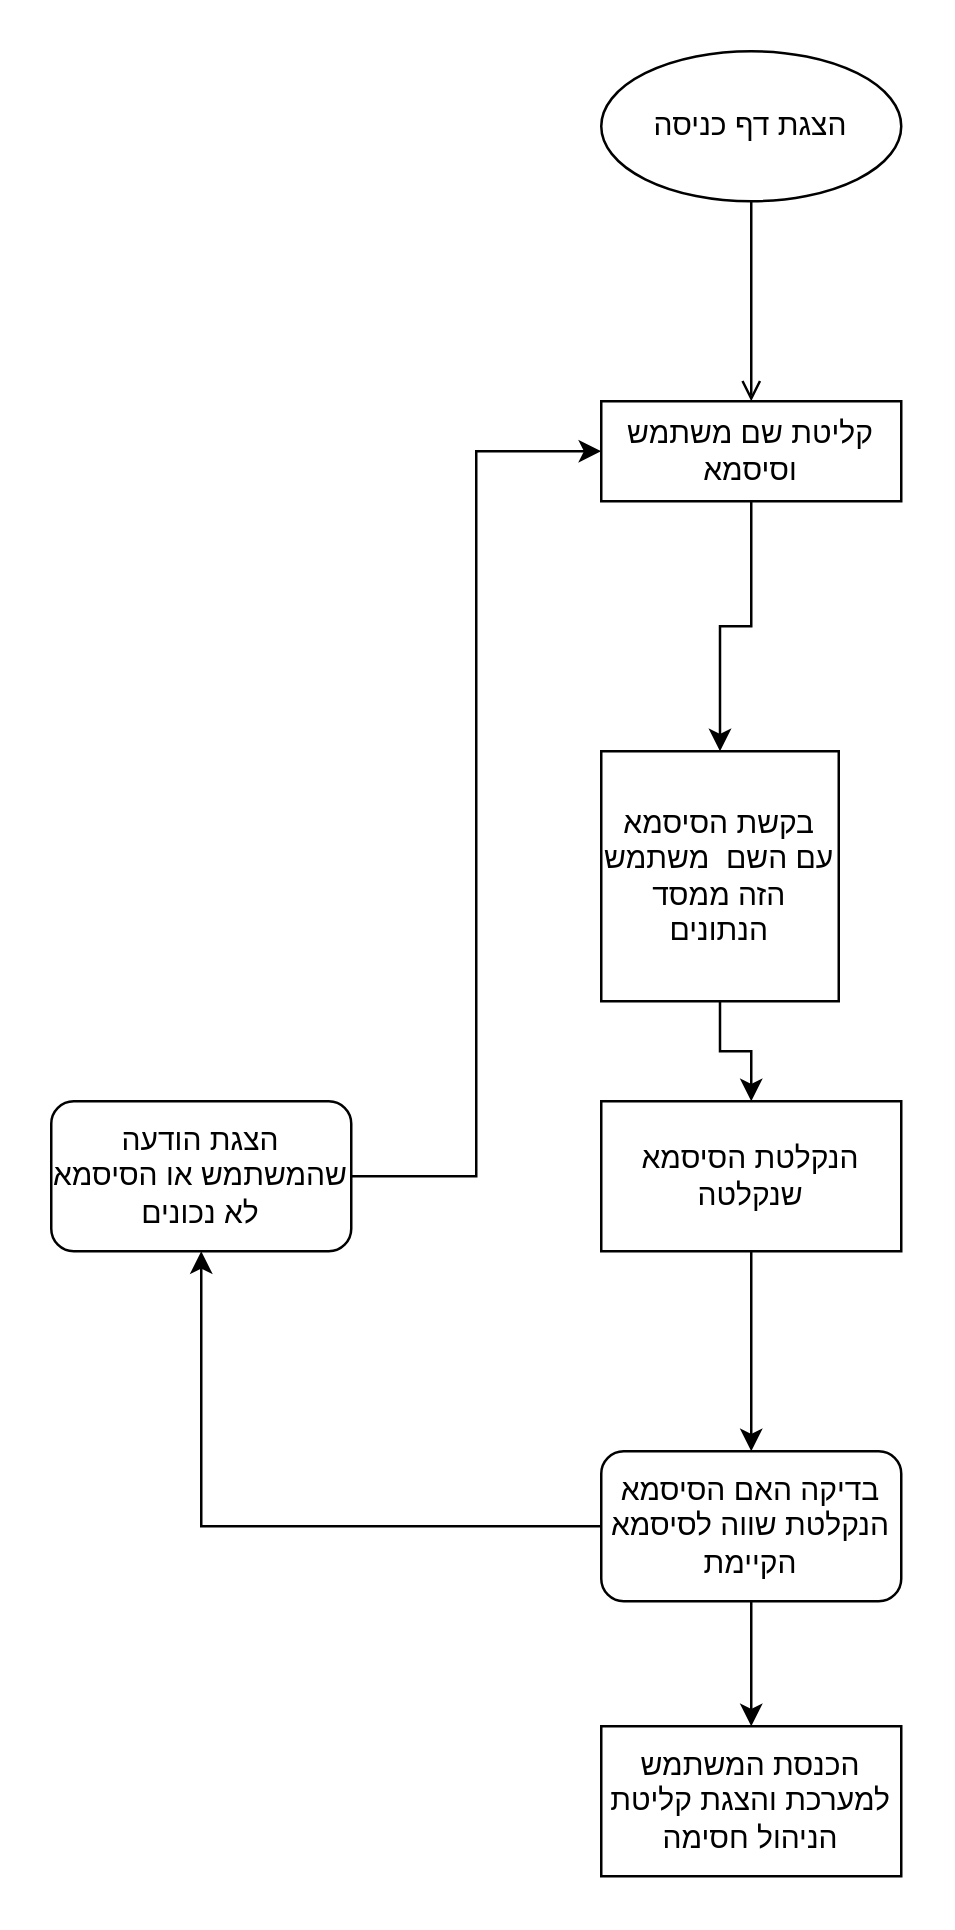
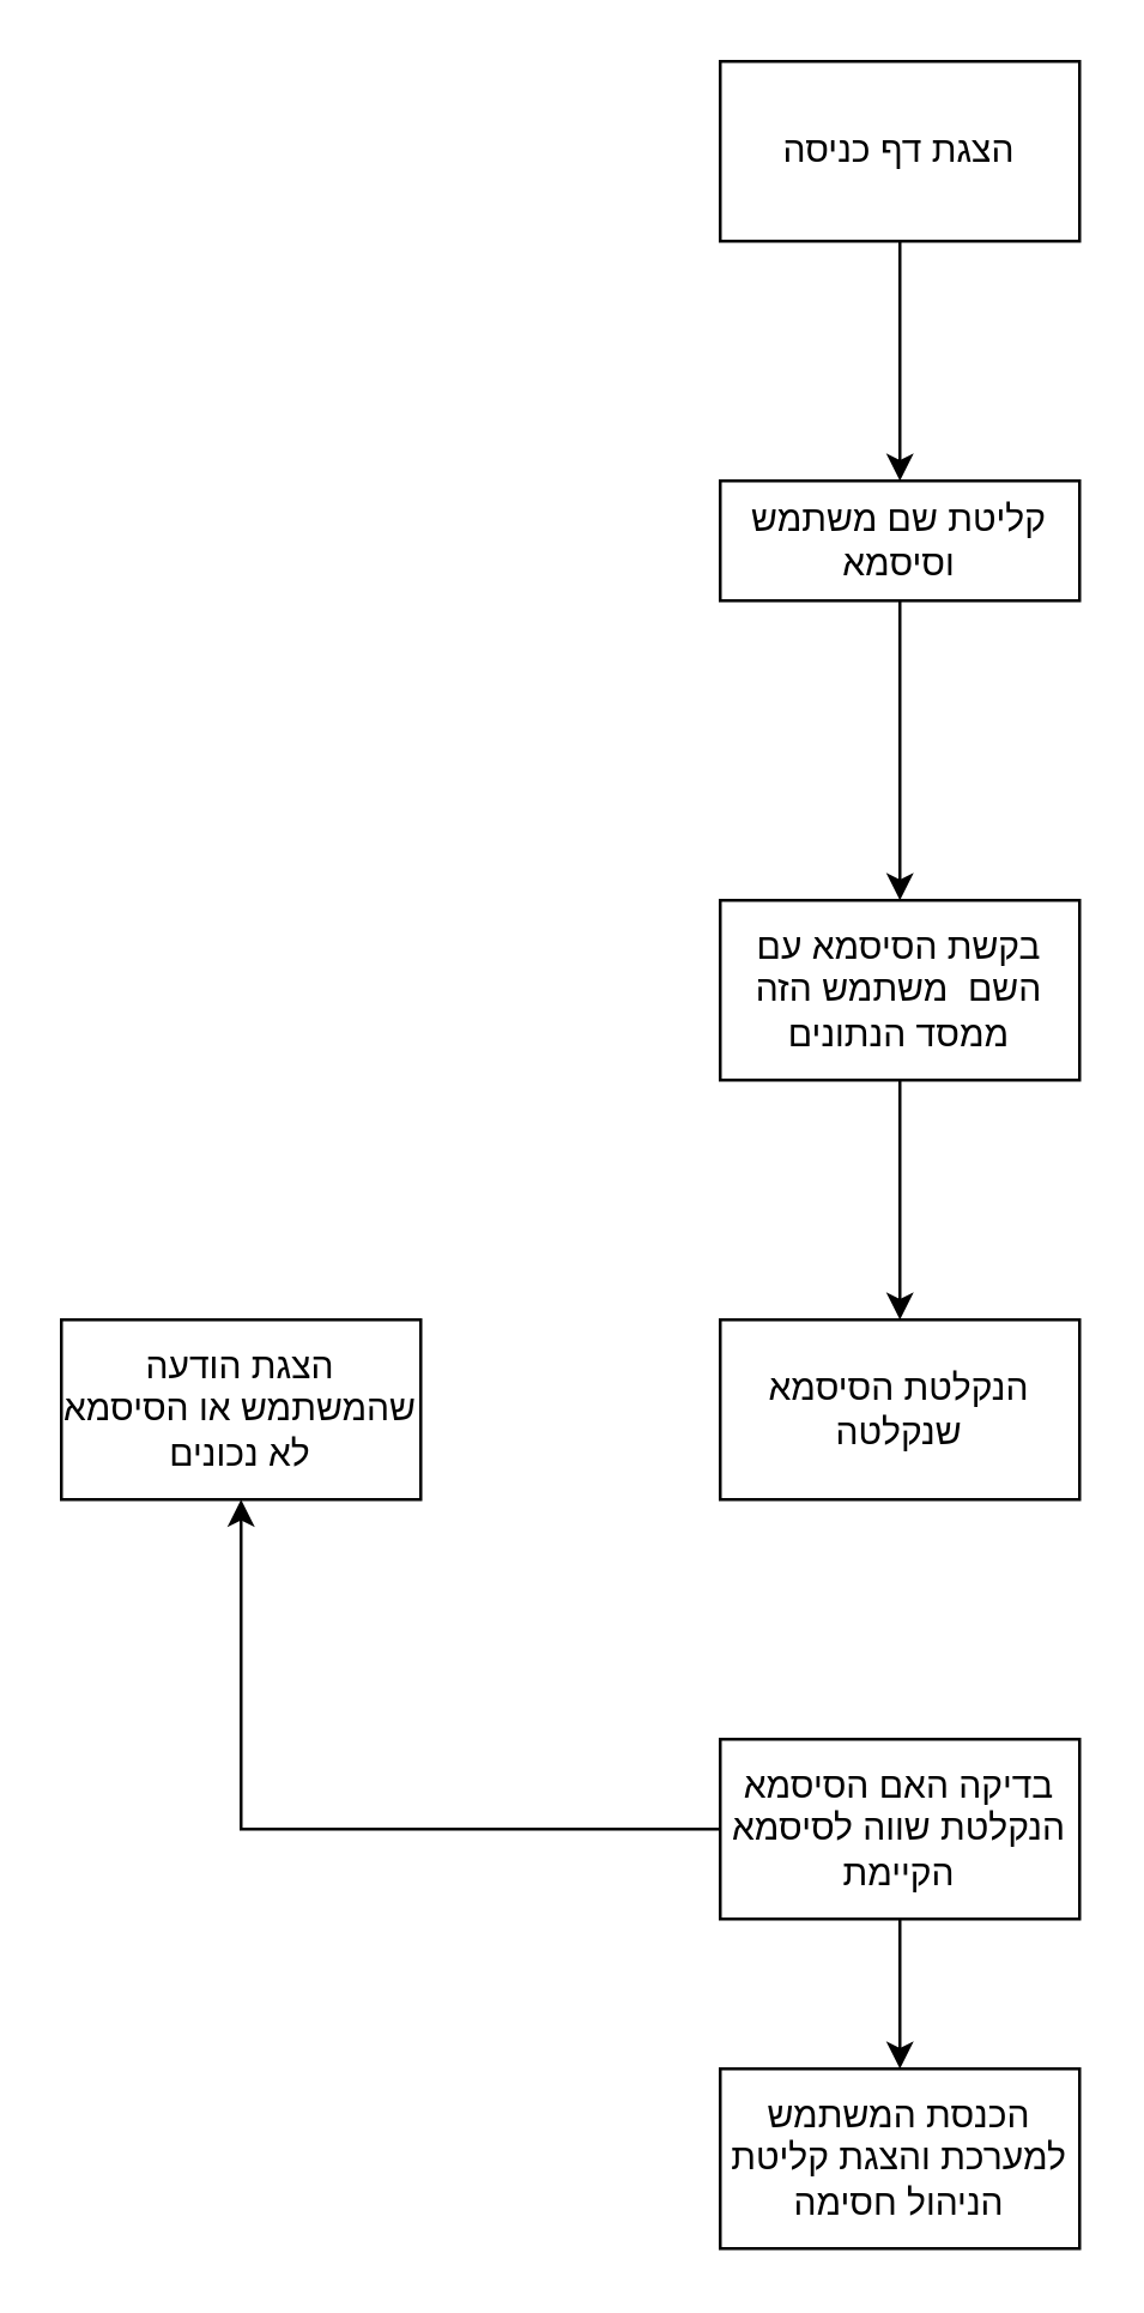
  <mxCell id="0" />
  <mxCell id="1" parent="0" />
- <mxCell id="2" value="" style="edgeStyle=orthogonalEdgeStyle;rounded=0;orthogonalLoop=1;jettySize=auto;html=1;endArrow=open;" edge="1" parent="1" source="3" target="5"><mxGeometry relative="1" as="geometry" /></mxCell>
- <mxCell id="3" value="הצגת דף כניסה" style="ellipse;whiteSpace=wrap;html=1;" vertex="1" parent="1"><mxGeometry x="240" y="20" width="120" height="60" as="geometry" /></mxCell>
+ <mxCell id="2" value="" style="edgeStyle=orthogonalEdgeStyle;rounded=0;orthogonalLoop=1;jettySize=auto;html=1;" edge="1" parent="1" source="3" target="5"><mxGeometry relative="1" as="geometry" /></mxCell>
+ <mxCell id="3" value="הצגת דף כניסה" style="rounded=0;whiteSpace=wrap;html=1;" vertex="1" parent="1"><mxGeometry x="240" y="20" width="120" height="60" as="geometry" /></mxCell>
  <mxCell id="4" value="" style="edgeStyle=orthogonalEdgeStyle;rounded=0;orthogonalLoop=1;jettySize=auto;html=1;" edge="1" parent="1" source="5" target="7"><mxGeometry relative="1" as="geometry" /></mxCell>
  <mxCell id="5" value="קליטת שם משתמש וסיסמא" style="whiteSpace=wrap;html=1;rounded=0;" vertex="1" parent="1"><mxGeometry x="240" y="160" width="120" height="40" as="geometry" /></mxCell>
  <mxCell id="6" value="" style="edgeStyle=orthogonalEdgeStyle;rounded=0;orthogonalLoop=1;jettySize=auto;html=1;" edge="1" parent="1" source="7" target="9"><mxGeometry relative="1" as="geometry" /></mxCell>
- <mxCell id="7" value="בקשת הסיסמא עם השם&amp;nbsp; משתמש הזה ממסד הנתונים" style="whiteSpace=wrap;html=1;rounded=0;" vertex="1" parent="1"><mxGeometry x="240" y="300" width="95" height="100" as="geometry" /></mxCell>
- <mxCell id="8" value="" style="edgeStyle=orthogonalEdgeStyle;rounded=0;orthogonalLoop=1;jettySize=auto;html=1;" edge="1" parent="1" source="9" target="12"><mxGeometry relative="1" as="geometry" /></mxCell>
+ <mxCell id="7" value="בקשת הסיסמא עם השם&amp;nbsp; משתמש הזה ממסד הנתונים" style="whiteSpace=wrap;html=1;rounded=0;" vertex="1" parent="1"><mxGeometry x="240" y="300" width="120" height="60" as="geometry" /></mxCell>
  <mxCell id="9" value="הנקלטת הסיסמא שנקלטה" style="whiteSpace=wrap;html=1;rounded=0;" vertex="1" parent="1"><mxGeometry x="240" y="440" width="120" height="60" as="geometry" /></mxCell>
  <mxCell id="10" value="" style="edgeStyle=orthogonalEdgeStyle;rounded=0;orthogonalLoop=1;jettySize=auto;html=1;" edge="1" parent="1" source="12" target="14"><mxGeometry relative="1" as="geometry" /></mxCell>
  <mxCell id="11" value="" style="edgeStyle=orthogonalEdgeStyle;rounded=0;orthogonalLoop=1;jettySize=auto;html=1;" edge="1" parent="1" source="12" target="15"><mxGeometry relative="1" as="geometry" /></mxCell>
- <mxCell id="12" value="בדיקה האם הסיסמא הנקלטת שווה לסיסמא הקיימת" style="whiteSpace=wrap;html=1;rounded=1;" vertex="1" parent="1"><mxGeometry x="240" y="580" width="120" height="60" as="geometry" /></mxCell>
- <mxCell id="13" style="edgeStyle=orthogonalEdgeStyle;rounded=0;orthogonalLoop=1;jettySize=auto;html=1;entryX=0;entryY=0.5;entryDx=0;entryDy=0;" edge="1" parent="1" source="14" target="5"><mxGeometry relative="1" as="geometry" /></mxCell>
- <mxCell id="14" value="הצגת הודעה שהמשתמש או הסיסמא לא נכונים" style="whiteSpace=wrap;html=1;rounded=1;" vertex="1" parent="1"><mxGeometry x="20" y="440" width="120" height="60" as="geometry" /></mxCell>
+ <mxCell id="12" value="בדיקה האם הסיסמא הנקלטת שווה לסיסמא הקיימת" style="whiteSpace=wrap;html=1;rounded=0;" vertex="1" parent="1"><mxGeometry x="240" y="580" width="120" height="60" as="geometry" /></mxCell>
+ <mxCell id="14" value="הצגת הודעה שהמשתמש או הסיסמא לא נכונים" style="whiteSpace=wrap;html=1;rounded=0;" vertex="1" parent="1"><mxGeometry x="20" y="440" width="120" height="60" as="geometry" /></mxCell>
  <mxCell id="15" value="הכנסת המשתמש למערכת והצגת קליטת הניהול חסימה" style="whiteSpace=wrap;html=1;rounded=0;" vertex="1" parent="1"><mxGeometry x="240" y="690" width="120" height="60" as="geometry" /></mxCell>
